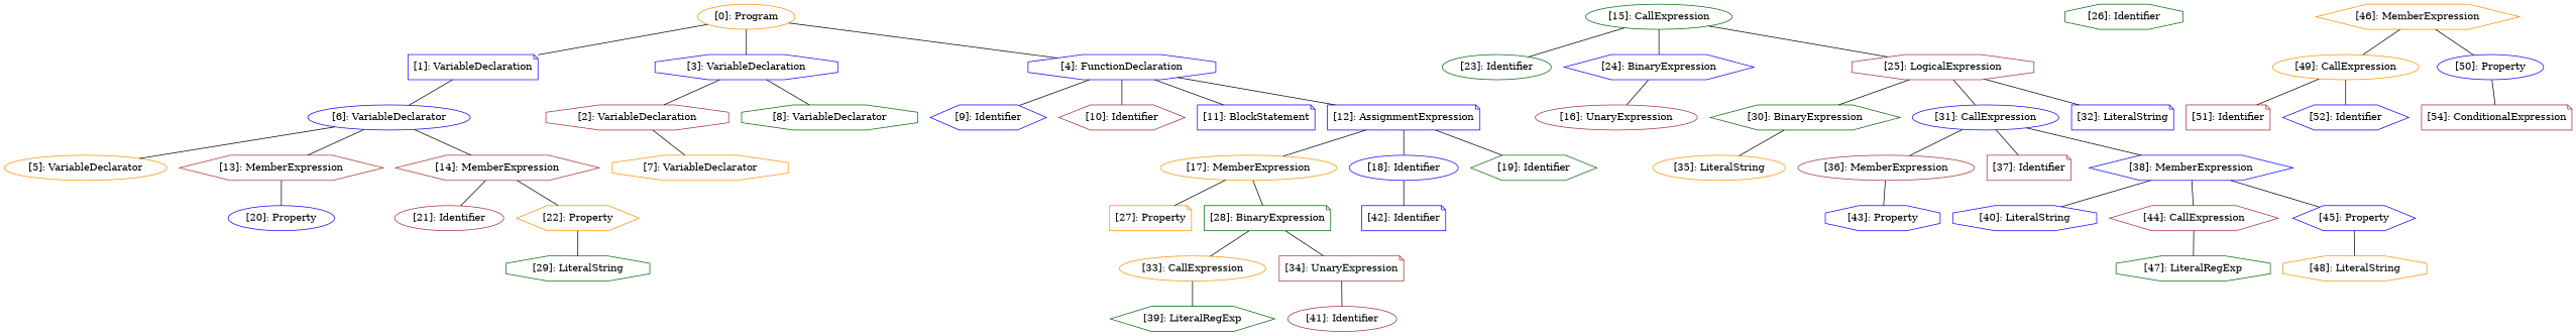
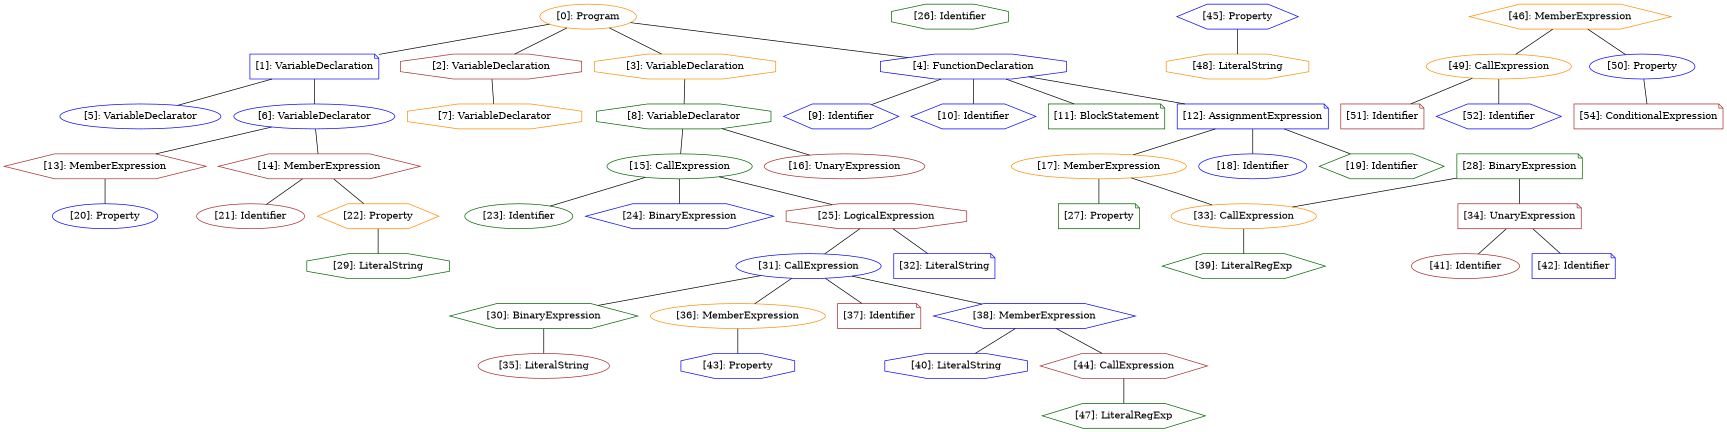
  graph {
    node [color=blue shape=ellipse]
    n1 [color=darkorange label="[0]: Program"]
    n2 [label="[1]: VariableDeclaration" shape=note]
    n3 [color=brown label="[2]: VariableDeclaration" shape=octagon]
-   n4 [label="[3]: VariableDeclaration" shape=octagon]
+   n4 [color=darkorange label="[3]: VariableDeclaration" shape=octagon]
    n5 [label="[4]: FunctionDeclaration" shape=octagon]
-   n6 [color=darkorange label="[5]: VariableDeclarator"]
+   n6 [label="[5]: VariableDeclarator"]
    n7 [label="[6]: VariableDeclarator"]
    n8 [color=darkorange label="[7]: VariableDeclarator" shape=octagon]
    n9 [color=darkgreen label="[8]: VariableDeclarator" shape=octagon]
    n10 [label="[9]: Identifier" shape=hexagon]
-   n11 [color=brown label="[10]: Identifier" shape=hexagon]
-   n12 [label="[11]: BlockStatement" shape=note]
+   n11 [label="[10]: Identifier" shape=hexagon]
+   n12 [color=darkgreen label="[11]: BlockStatement" shape=note]
    n13 [label="[12]: AssignmentExpression" shape=note]
    n14 [color=brown label="[13]: MemberExpression" shape=hexagon]
    n15 [color=brown label="[14]: MemberExpression" shape=hexagon]
    n16 [color=darkgreen label="[15]: CallExpression"]
    n17 [color=brown label="[16]: UnaryExpression"]
    n18 [color=darkorange label="[17]: MemberExpression"]
    n19 [label="[18]: Identifier"]
    n20 [color=darkgreen label="[19]: Identifier" shape=hexagon]
    n21 [label="[20]: Property"]
    n22 [color=brown label="[21]: Identifier"]
    n23 [color=darkorange label="[22]: Property" shape=hexagon]
    n24 [color=darkgreen label="[23]: Identifier"]
    n25 [label="[24]: BinaryExpression" shape=hexagon]
    n26 [color=brown label="[25]: LogicalExpression" shape=octagon]
-   n27 [color=darkorange label="[27]: Property" shape=note]
+   n27 [color=darkgreen label="[27]: Property" shape=note]
    n28 [color=darkgreen label="[28]: BinaryExpression" shape=note]
    n29 [color=darkgreen label="[29]: LiteralString" shape=octagon]
    n30 [color=darkgreen label="[30]: BinaryExpression" shape=hexagon]
    n31 [label="[31]: CallExpression"]
    n32 [label="[32]: LiteralString" shape=note]
    n33 [color=darkorange label="[33]: CallExpression"]
    n34 [color=brown label="[34]: UnaryExpression" shape=note]
-   n35 [color=darkorange label="[35]: LiteralString"]
-   n36 [color=brown label="[36]: MemberExpression"]
+   n35 [color=brown label="[35]: LiteralString"]
+   n36 [color=darkorange label="[36]: MemberExpression"]
    n37 [color=brown label="[37]: Identifier" shape=note]
    n38 [label="[38]: MemberExpression" shape=hexagon]
    n39 [color=darkgreen label="[26]: Identifier" shape=octagon]
    n40 [color=darkgreen label="[39]: LiteralRegExp" shape=hexagon]
    n41 [color=brown label="[41]: Identifier"]
    n42 [label="[42]: Identifier" shape=note]
    n43 [label="[43]: Property" shape=octagon]
    n44 [label="[40]: LiteralString" shape=octagon]
    n45 [color=brown label="[44]: CallExpression" shape=hexagon]
    n46 [label="[45]: Property" shape=hexagon]
-   n47 [color=darkgreen label="[47]: LiteralRegExp" shape=octagon]
+   n47 [color=darkgreen label="[47]: LiteralRegExp" shape=hexagon]
    n48 [color=darkorange label="[48]: LiteralString" shape=octagon]
    n49 [color=darkorange label="[46]: MemberExpression" shape=hexagon]
    n50 [color=darkorange label="[49]: CallExpression"]
    n51 [label="[50]: Property"]
    n52 [color=brown label="[51]: Identifier" shape=note]
    n53 [label="[52]: Identifier" shape=hexagon]
    n54 [color=brown label="[54]: ConditionalExpression" shape=note]
    n1 -- n2
-   n4 -- n3
+   n1 -- n3
    n1 -- n4
    n1 -- n5
-   n7 -- n6
+   n2 -- n6
    n2 -- n7
    n3 -- n8
    n4 -- n9
    n5 -- n10
    n5 -- n11
    n5 -- n12
    n5 -- n13
    n7 -- n14
    n7 -- n15
-   n25 -- n17
+   n9 -- n16
+   n9 -- n17
    n13 -- n18
    n13 -- n19
    n13 -- n20
    n14 -- n21
    n15 -- n22
    n15 -- n23
    n16 -- n24
    n16 -- n25
    n16 -- n26
    n18 -- n27
-   n18 -- n28
+   n18 -- n33
    n23 -- n29
-   n26 -- n30
+   n31 -- n30
    n26 -- n31
    n26 -- n32
    n28 -- n33
    n28 -- n34
    n30 -- n35
    n31 -- n36
    n31 -- n37
    n31 -- n38
    n33 -- n40
    n34 -- n41
-   n19 -- n42
+   n34 -- n42
    n36 -- n43
    n38 -- n44
    n38 -- n45
-   n38 -- n46
    n45 -- n47
    n46 -- n48
    n49 -- n50
    n49 -- n51
    n50 -- n52
    n50 -- n53
    n51 -- n54
  }
